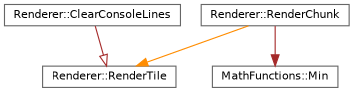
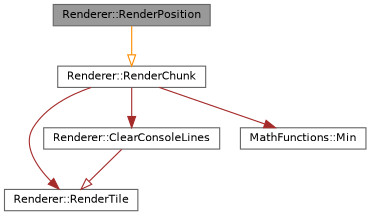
  digraph {
    rankdir=TB
    node [color=grey40 fillcolor=white fontname=Helvetica fontsize=10 shape=box style=filled]
    edge [arrowhead=normal color=brown fontname=Helvetica fontsize=10 labelfontname=Helvetica labelfontsize=10 style=solid]
+   n1 [color=gray40 fillcolor=grey60 fontcolor=black height=0.2 label="Renderer::RenderPosition" width=0.4]
    n2 [height=0.2 label="Renderer::RenderChunk" width=0.4]
    n3 [height=0.2 label="Renderer::RenderTile" width=0.4]
    n4 [height=0.2 label="Renderer::ClearConsoleLines" width=0.4]
    n5 [height=0.2 label="MathFunctions::Min" width=0.4]
-   n2 -> n3 [color=darkorange]
+   n1 -> n2 [arrowhead=onormal color=darkorange]
+   n2 -> n3
+   n2 -> n4
    n2 -> n5
    n4 -> n3 [arrowhead=onormal]
  }
